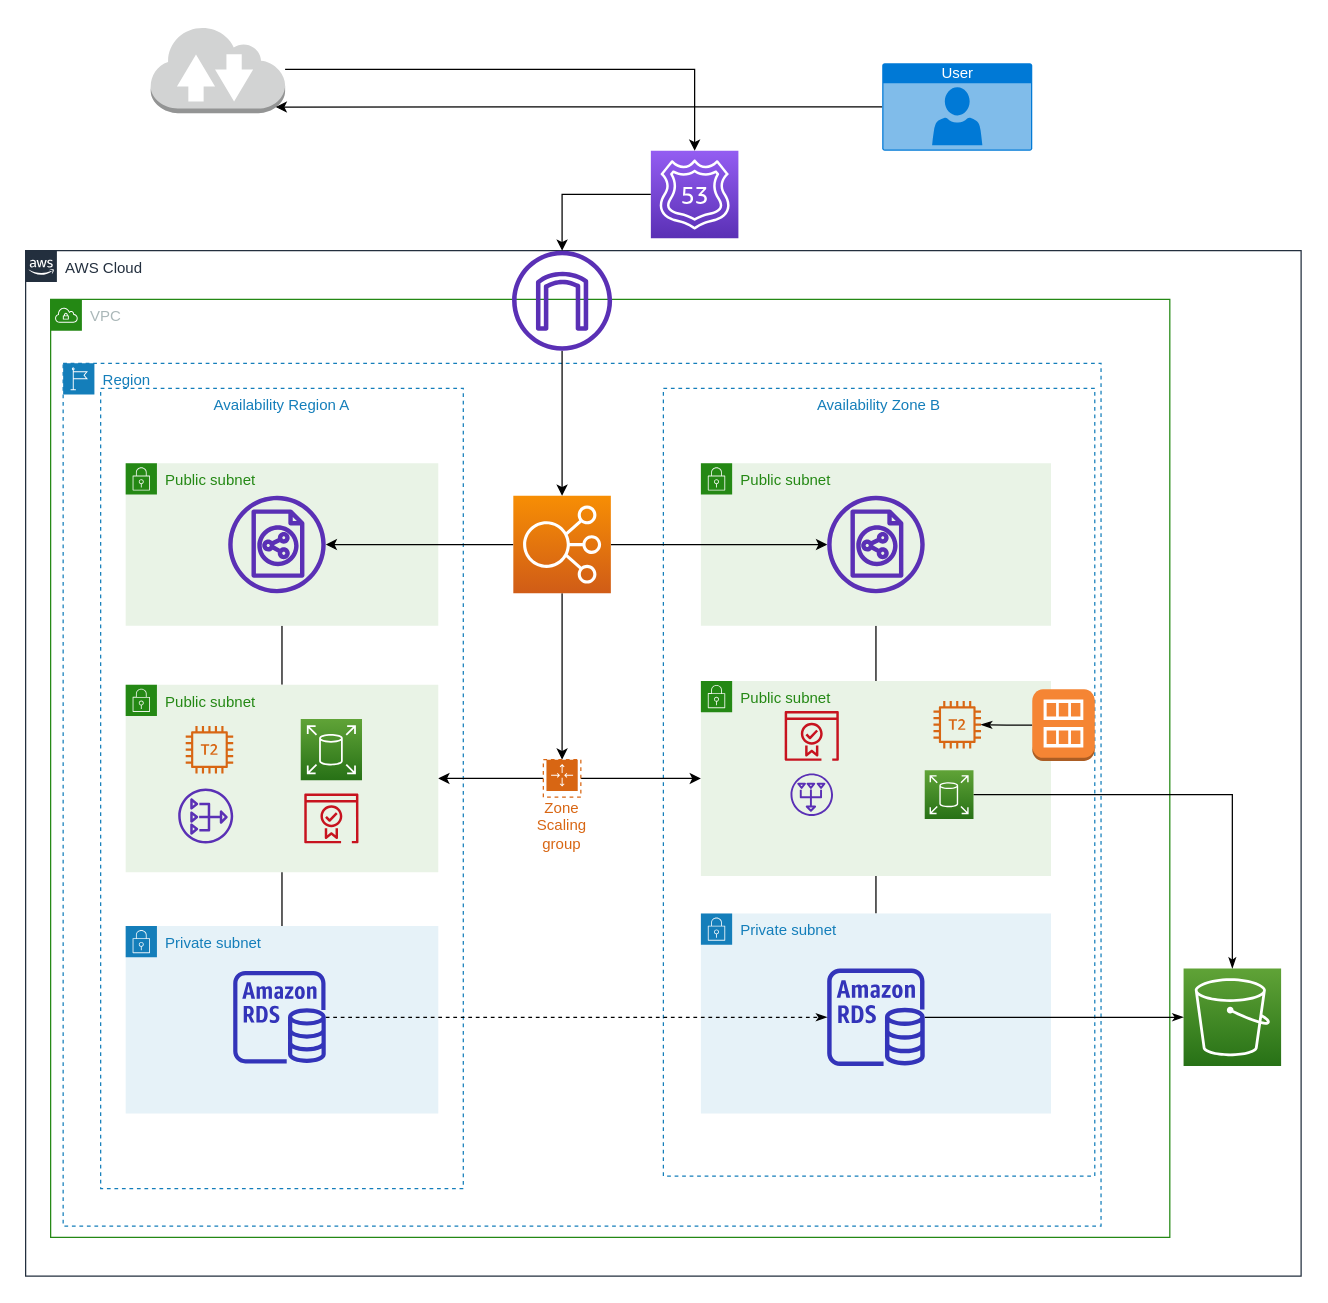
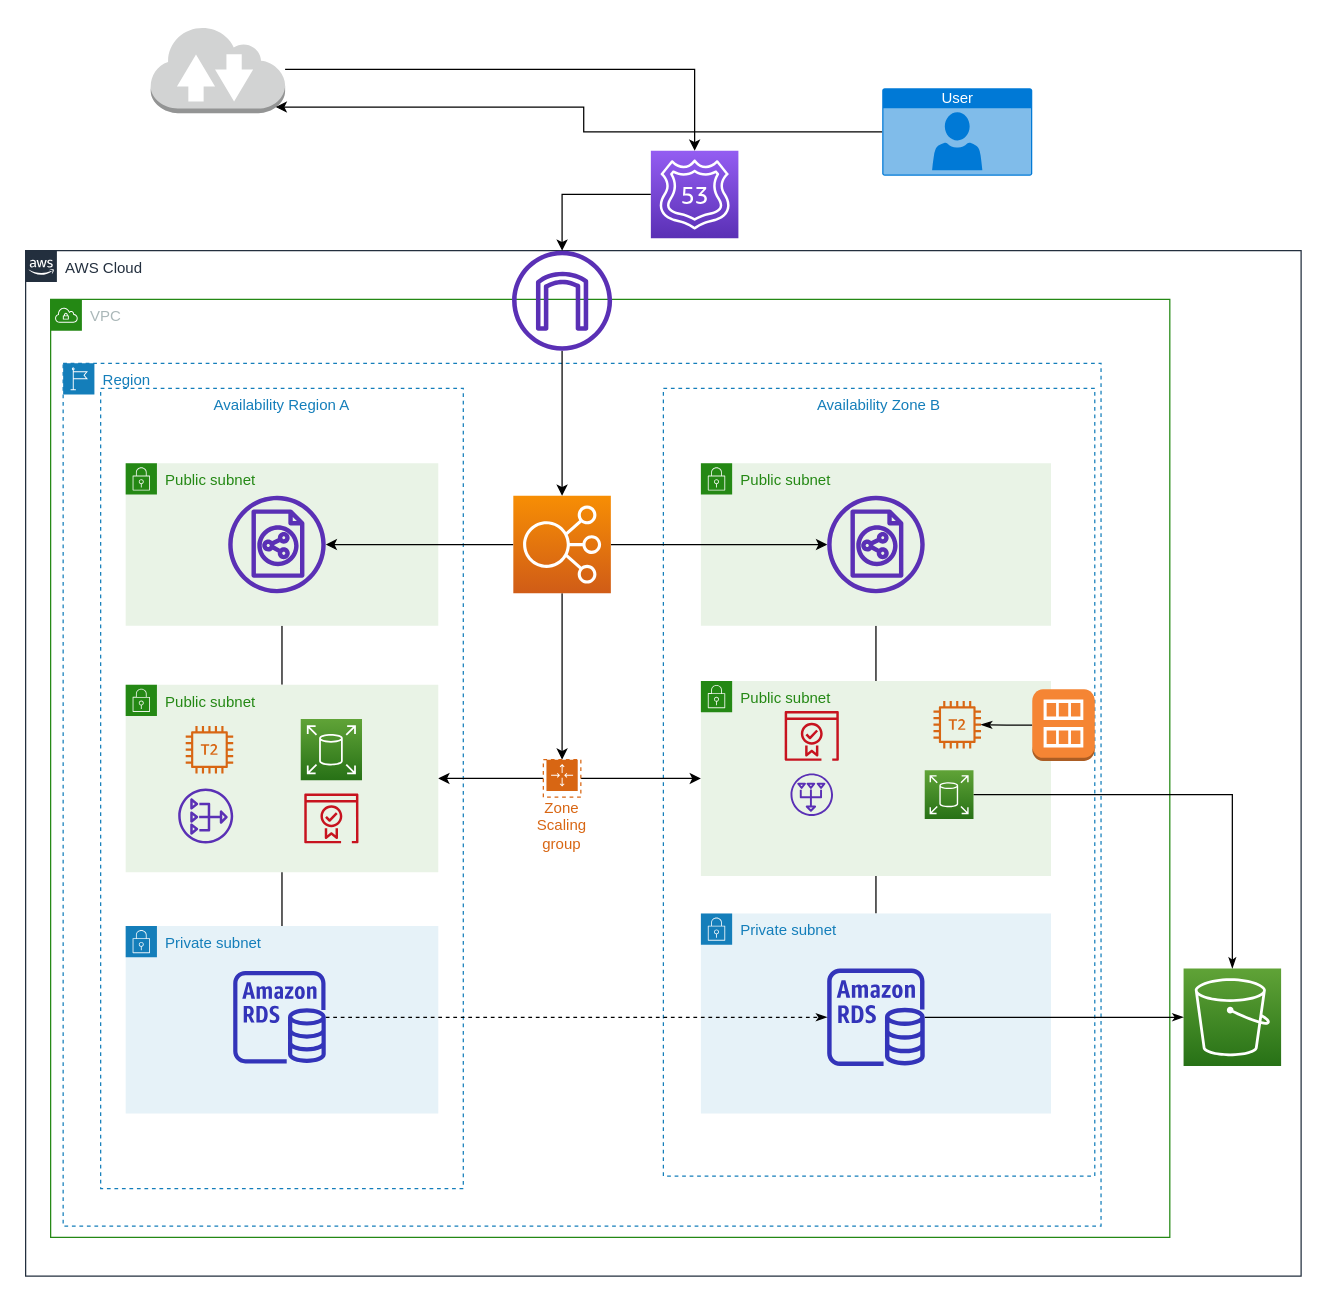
  <mxCell id="0" />
  <mxCell id="1" parent="0" />
  <mxCell id="2" value="AWS Cloud" style="points=[[0,0],[0.25,0],[0.5,0],[0.75,0],[1,0],[1,0.25],[1,0.5],[1,0.75],[1,1],[0.75,1],[0.5,1],[0.25,1],[0,1],[0,0.75],[0,0.5],[0,0.25]];outlineConnect=0;gradientColor=none;html=1;whiteSpace=wrap;fontSize=12;fontStyle=0;shape=mxgraph.aws4.group;grIcon=mxgraph.aws4.group_aws_cloud_alt;strokeColor=#232F3E;fillColor=none;verticalAlign=top;align=left;spacingLeft=30;fontColor=#232F3E;dashed=0;" vertex="1" parent="1"><mxGeometry x="20" y="200" width="1020" height="820" as="geometry" /></mxCell>
  <mxCell id="3" value="Region" style="points=[[0,0],[0.25,0],[0.5,0],[0.75,0],[1,0],[1,0.25],[1,0.5],[1,0.75],[1,1],[0.75,1],[0.5,1],[0.25,1],[0,1],[0,0.75],[0,0.5],[0,0.25]];outlineConnect=0;gradientColor=none;html=1;whiteSpace=wrap;fontSize=12;fontStyle=0;shape=mxgraph.aws4.group;grIcon=mxgraph.aws4.group_region;strokeColor=#147EBA;fillColor=none;verticalAlign=top;align=left;spacingLeft=30;fontColor=#147EBA;dashed=1;" vertex="1" parent="1"><mxGeometry x="50" y="290" width="830" height="690" as="geometry" /></mxCell>
  <mxCell id="4" value="VPC" style="points=[[0,0],[0.25,0],[0.5,0],[0.75,0],[1,0],[1,0.25],[1,0.5],[1,0.75],[1,1],[0.75,1],[0.5,1],[0.25,1],[0,1],[0,0.75],[0,0.5],[0,0.25]];outlineConnect=0;gradientColor=none;html=1;whiteSpace=wrap;fontSize=12;fontStyle=0;shape=mxgraph.aws4.group;grIcon=mxgraph.aws4.group_vpc;strokeColor=#248814;fillColor=none;verticalAlign=top;align=left;spacingLeft=30;fontColor=#AAB7B8;dashed=0;" vertex="1" parent="1"><mxGeometry x="40" y="239" width="895" height="750" as="geometry" /></mxCell>
  <mxCell id="5" value="Availability Zone B" style="fillColor=none;strokeColor=#147EBA;dashed=1;verticalAlign=top;fontStyle=0;fontColor=#147EBA;" vertex="1" parent="1"><mxGeometry x="530" y="310" width="345" height="630" as="geometry" /></mxCell>
  <mxCell id="6" value="Availability Region A" style="fillColor=none;strokeColor=#147EBA;dashed=1;verticalAlign=top;fontStyle=0;fontColor=#147EBA;" vertex="1" parent="1"><mxGeometry x="80" y="310" width="290" height="640" as="geometry" /></mxCell>
  <mxCell id="7" style="edgeStyle=orthogonalEdgeStyle;rounded=0;orthogonalLoop=1;jettySize=auto;html=1;entryX=0.5;entryY=1;entryDx=0;entryDy=0;endArrow=none;endFill=0;" edge="1" parent="1" source="8" target="11"><mxGeometry relative="1" as="geometry" /></mxCell>
  <mxCell id="8" value="Public subnet" style="points=[[0,0],[0.25,0],[0.5,0],[0.75,0],[1,0],[1,0.25],[1,0.5],[1,0.75],[1,1],[0.75,1],[0.5,1],[0.25,1],[0,1],[0,0.75],[0,0.5],[0,0.25]];outlineConnect=0;gradientColor=none;html=1;whiteSpace=wrap;fontSize=12;fontStyle=0;shape=mxgraph.aws4.group;grIcon=mxgraph.aws4.group_security_group;grStroke=0;strokeColor=#248814;fillColor=#E9F3E6;verticalAlign=top;align=left;spacingLeft=30;fontColor=#248814;dashed=0;" vertex="1" parent="1"><mxGeometry x="560" y="544" width="280" height="156" as="geometry" /></mxCell>
  <mxCell id="9" style="edgeStyle=orthogonalEdgeStyle;rounded=0;orthogonalLoop=1;jettySize=auto;html=1;entryX=0.5;entryY=1;entryDx=0;entryDy=0;endArrow=none;endFill=0;" edge="1" parent="1" source="10" target="12"><mxGeometry relative="1" as="geometry" /></mxCell>
  <mxCell id="10" value="Public subnet" style="points=[[0,0],[0.25,0],[0.5,0],[0.75,0],[1,0],[1,0.25],[1,0.5],[1,0.75],[1,1],[0.75,1],[0.5,1],[0.25,1],[0,1],[0,0.75],[0,0.5],[0,0.25]];outlineConnect=0;gradientColor=none;html=1;whiteSpace=wrap;fontSize=12;fontStyle=0;shape=mxgraph.aws4.group;grIcon=mxgraph.aws4.group_security_group;grStroke=0;strokeColor=#248814;fillColor=#E9F3E6;verticalAlign=top;align=left;spacingLeft=30;fontColor=#248814;dashed=0;" vertex="1" parent="1"><mxGeometry x="100" y="547" width="250" height="150" as="geometry" /></mxCell>
  <mxCell id="11" value="Public subnet" style="points=[[0,0],[0.25,0],[0.5,0],[0.75,0],[1,0],[1,0.25],[1,0.5],[1,0.75],[1,1],[0.75,1],[0.5,1],[0.25,1],[0,1],[0,0.75],[0,0.5],[0,0.25]];outlineConnect=0;gradientColor=none;html=1;whiteSpace=wrap;fontSize=12;fontStyle=0;shape=mxgraph.aws4.group;grIcon=mxgraph.aws4.group_security_group;grStroke=0;strokeColor=#248814;fillColor=#E9F3E6;verticalAlign=top;align=left;spacingLeft=30;fontColor=#248814;dashed=0;" vertex="1" parent="1"><mxGeometry x="560" y="370" width="280" height="130" as="geometry" /></mxCell>
  <mxCell id="12" value="Public subnet" style="points=[[0,0],[0.25,0],[0.5,0],[0.75,0],[1,0],[1,0.25],[1,0.5],[1,0.75],[1,1],[0.75,1],[0.5,1],[0.25,1],[0,1],[0,0.75],[0,0.5],[0,0.25]];outlineConnect=0;gradientColor=none;html=1;whiteSpace=wrap;fontSize=12;fontStyle=0;shape=mxgraph.aws4.group;grIcon=mxgraph.aws4.group_security_group;grStroke=0;strokeColor=#248814;fillColor=#E9F3E6;verticalAlign=top;align=left;spacingLeft=30;fontColor=#248814;dashed=0;" vertex="1" parent="1"><mxGeometry x="100" y="370" width="250" height="130" as="geometry" /></mxCell>
  <mxCell id="13" style="edgeStyle=orthogonalEdgeStyle;rounded=0;orthogonalLoop=1;jettySize=auto;html=1;exitX=0.5;exitY=0;exitDx=0;exitDy=0;entryX=0.5;entryY=1;entryDx=0;entryDy=0;endArrow=none;endFill=0;" edge="1" parent="1" source="14" target="8"><mxGeometry relative="1" as="geometry" /></mxCell>
  <mxCell id="14" value="Private subnet" style="points=[[0,0],[0.25,0],[0.5,0],[0.75,0],[1,0],[1,0.25],[1,0.5],[1,0.75],[1,1],[0.75,1],[0.5,1],[0.25,1],[0,1],[0,0.75],[0,0.5],[0,0.25]];outlineConnect=0;gradientColor=none;html=1;whiteSpace=wrap;fontSize=12;fontStyle=0;shape=mxgraph.aws4.group;grIcon=mxgraph.aws4.group_security_group;grStroke=0;strokeColor=#147EBA;fillColor=#E6F2F8;verticalAlign=top;align=left;spacingLeft=30;fontColor=#147EBA;dashed=0;" vertex="1" parent="1"><mxGeometry x="560" y="730" width="280" height="160" as="geometry" /></mxCell>
  <mxCell id="15" style="edgeStyle=orthogonalEdgeStyle;rounded=0;orthogonalLoop=1;jettySize=auto;html=1;entryX=0.5;entryY=1;entryDx=0;entryDy=0;endArrow=none;endFill=0;" edge="1" parent="1" source="16" target="10"><mxGeometry relative="1" as="geometry" /></mxCell>
  <mxCell id="16" value="Private subnet" style="points=[[0,0],[0.25,0],[0.5,0],[0.75,0],[1,0],[1,0.25],[1,0.5],[1,0.75],[1,1],[0.75,1],[0.5,1],[0.25,1],[0,1],[0,0.75],[0,0.5],[0,0.25]];outlineConnect=0;gradientColor=none;html=1;whiteSpace=wrap;fontSize=12;fontStyle=0;shape=mxgraph.aws4.group;grIcon=mxgraph.aws4.group_security_group;grStroke=0;strokeColor=#147EBA;fillColor=#E6F2F8;verticalAlign=top;align=left;spacingLeft=30;fontColor=#147EBA;dashed=0;" vertex="1" parent="1"><mxGeometry x="100" y="740" width="250" height="150" as="geometry" /></mxCell>
  <mxCell id="17" style="edgeStyle=orthogonalEdgeStyle;rounded=0;orthogonalLoop=1;jettySize=auto;html=1;endArrow=classicThin;endFill=1;" edge="1" parent="1" source="18" target="47"><mxGeometry relative="1" as="geometry" /></mxCell>
  <mxCell id="18" value="" style="outlineConnect=0;fontColor=#232F3E;gradientColor=none;fillColor=#3334B9;strokeColor=none;dashed=0;verticalLabelPosition=bottom;verticalAlign=top;align=center;html=1;fontSize=12;fontStyle=0;aspect=fixed;pointerEvents=1;shape=mxgraph.aws4.rds_instance;" vertex="1" parent="1"><mxGeometry x="661" y="774" width="78" height="78" as="geometry" /></mxCell>
  <mxCell id="19" style="edgeStyle=orthogonalEdgeStyle;rounded=0;orthogonalLoop=1;jettySize=auto;html=1;dashed=1;endArrow=classicThin;endFill=1;" edge="1" parent="1" source="20" target="18"><mxGeometry relative="1" as="geometry" /></mxCell>
  <mxCell id="20" value="" style="outlineConnect=0;fontColor=#232F3E;gradientColor=none;fillColor=#3334B9;strokeColor=none;dashed=0;verticalLabelPosition=bottom;verticalAlign=top;align=center;html=1;fontSize=12;fontStyle=0;aspect=fixed;pointerEvents=1;shape=mxgraph.aws4.rds_instance;" vertex="1" parent="1"><mxGeometry x="186" y="776" width="74" height="74" as="geometry" /></mxCell>
  <mxCell id="21" value="" style="outlineConnect=0;fontColor=#232F3E;gradientColor=none;fillColor=#D86613;strokeColor=none;dashed=0;verticalLabelPosition=bottom;verticalAlign=top;align=center;html=1;fontSize=12;fontStyle=0;aspect=fixed;pointerEvents=1;shape=mxgraph.aws4.t2_instance;" vertex="1" parent="1"><mxGeometry x="746" y="560" width="38" height="38" as="geometry" /></mxCell>
  <mxCell id="22" value="" style="outlineConnect=0;fontColor=#232F3E;gradientColor=none;fillColor=#D86613;strokeColor=none;dashed=0;verticalLabelPosition=bottom;verticalAlign=top;align=center;html=1;fontSize=12;fontStyle=0;aspect=fixed;pointerEvents=1;shape=mxgraph.aws4.t2_instance;" vertex="1" parent="1"><mxGeometry x="148" y="580" width="38" height="38" as="geometry" /></mxCell>
  <mxCell id="23" style="edgeStyle=orthogonalEdgeStyle;rounded=0;orthogonalLoop=1;jettySize=auto;html=1;" edge="1" parent="1" source="26" target="38"><mxGeometry relative="1" as="geometry" /></mxCell>
  <mxCell id="24" style="edgeStyle=orthogonalEdgeStyle;rounded=0;orthogonalLoop=1;jettySize=auto;html=1;" edge="1" parent="1" source="26" target="45"><mxGeometry relative="1" as="geometry" /></mxCell>
  <mxCell id="25" style="edgeStyle=orthogonalEdgeStyle;rounded=0;orthogonalLoop=1;jettySize=auto;html=1;" edge="1" parent="1" source="26" target="46"><mxGeometry relative="1" as="geometry" /></mxCell>
  <mxCell id="26" value="" style="points=[[0,0,0],[0.25,0,0],[0.5,0,0],[0.75,0,0],[1,0,0],[0,1,0],[0.25,1,0],[0.5,1,0],[0.75,1,0],[1,1,0],[0,0.25,0],[0,0.5,0],[0,0.75,0],[1,0.25,0],[1,0.5,0],[1,0.75,0]];outlineConnect=0;fontColor=#232F3E;gradientColor=#F78E04;gradientDirection=north;fillColor=#D05C17;strokeColor=#ffffff;dashed=0;verticalLabelPosition=bottom;verticalAlign=top;align=center;html=1;fontSize=12;fontStyle=0;aspect=fixed;shape=mxgraph.aws4.resourceIcon;resIcon=mxgraph.aws4.elastic_load_balancing;" vertex="1" parent="1"><mxGeometry x="410" y="396" width="78" height="78" as="geometry" /></mxCell>
  <mxCell id="27" style="edgeStyle=orthogonalEdgeStyle;rounded=0;orthogonalLoop=1;jettySize=auto;html=1;" edge="1" parent="1" source="28" target="26"><mxGeometry relative="1" as="geometry" /></mxCell>
  <mxCell id="28" value="" style="outlineConnect=0;fontColor=#232F3E;gradientColor=none;fillColor=#5A30B5;strokeColor=none;dashed=0;verticalLabelPosition=bottom;verticalAlign=top;align=center;html=1;fontSize=12;fontStyle=0;aspect=fixed;pointerEvents=1;shape=mxgraph.aws4.internet_gateway;" vertex="1" parent="1"><mxGeometry x="409" y="200" width="80" height="80" as="geometry" /></mxCell>
  <mxCell id="29" value="" style="outlineConnect=0;fontColor=#232F3E;gradientColor=none;fillColor=#5A30B5;strokeColor=none;dashed=0;verticalLabelPosition=bottom;verticalAlign=top;align=center;html=1;fontSize=12;fontStyle=0;aspect=fixed;pointerEvents=1;shape=mxgraph.aws4.nat_gateway;direction=south;" vertex="1" parent="1"><mxGeometry x="631.66" y="618" width="34" height="34" as="geometry" /></mxCell>
  <mxCell id="30" value="" style="outlineConnect=0;fontColor=#232F3E;gradientColor=none;fillColor=#5A30B5;strokeColor=none;dashed=0;verticalLabelPosition=bottom;verticalAlign=top;align=center;html=1;fontSize=12;fontStyle=0;aspect=fixed;pointerEvents=1;shape=mxgraph.aws4.nat_gateway;" vertex="1" parent="1"><mxGeometry x="142" y="630" width="44" height="44" as="geometry" /></mxCell>
  <mxCell id="31" value="" style="points=[[0,0,0],[0.25,0,0],[0.5,0,0],[0.75,0,0],[1,0,0],[0,1,0],[0.25,1,0],[0.5,1,0],[0.75,1,0],[1,1,0],[0,0.25,0],[0,0.5,0],[0,0.75,0],[1,0.25,0],[1,0.5,0],[1,0.75,0]];outlineConnect=0;fontColor=#232F3E;gradientColor=#60A337;gradientDirection=north;fillColor=#277116;strokeColor=#ffffff;dashed=0;verticalLabelPosition=bottom;verticalAlign=top;align=center;html=1;fontSize=12;fontStyle=0;aspect=fixed;shape=mxgraph.aws4.resourceIcon;resIcon=mxgraph.aws4.elastic_block_store;" vertex="1" parent="1"><mxGeometry x="240" y="574.5" width="49" height="49" as="geometry" /></mxCell>
  <mxCell id="32" style="edgeStyle=orthogonalEdgeStyle;rounded=0;orthogonalLoop=1;jettySize=auto;html=1;endArrow=classicThin;endFill=1;" edge="1" parent="1" source="33" target="47"><mxGeometry relative="1" as="geometry" /></mxCell>
  <mxCell id="33" value="" style="points=[[0,0,0],[0.25,0,0],[0.5,0,0],[0.75,0,0],[1,0,0],[0,1,0],[0.25,1,0],[0.5,1,0],[0.75,1,0],[1,1,0],[0,0.25,0],[0,0.5,0],[0,0.75,0],[1,0.25,0],[1,0.5,0],[1,0.75,0]];outlineConnect=0;fontColor=#232F3E;gradientColor=#60A337;gradientDirection=north;fillColor=#277116;strokeColor=#ffffff;dashed=0;verticalLabelPosition=bottom;verticalAlign=top;align=center;html=1;fontSize=12;fontStyle=0;aspect=fixed;shape=mxgraph.aws4.resourceIcon;resIcon=mxgraph.aws4.elastic_block_store;" vertex="1" parent="1"><mxGeometry x="739" y="615.5" width="39" height="39" as="geometry" /></mxCell>
  <mxCell id="34" value="" style="outlineConnect=0;fontColor=#232F3E;gradientColor=none;fillColor=#C7131F;strokeColor=none;dashed=0;verticalLabelPosition=bottom;verticalAlign=top;align=center;html=1;fontSize=12;fontStyle=0;aspect=fixed;pointerEvents=1;shape=mxgraph.aws4.certificate_manager_2;" vertex="1" parent="1"><mxGeometry x="627" y="568" width="43.33" height="40" as="geometry" /></mxCell>
  <mxCell id="35" value="" style="outlineConnect=0;fontColor=#232F3E;gradientColor=none;fillColor=#C7131F;strokeColor=none;dashed=0;verticalLabelPosition=bottom;verticalAlign=top;align=center;html=1;fontSize=12;fontStyle=0;aspect=fixed;pointerEvents=1;shape=mxgraph.aws4.certificate_manager_2;" vertex="1" parent="1"><mxGeometry x="242.84" y="634" width="43.33" height="40" as="geometry" /></mxCell>
  <mxCell id="36" style="edgeStyle=orthogonalEdgeStyle;rounded=0;orthogonalLoop=1;jettySize=auto;html=1;entryX=0;entryY=0.5;entryDx=0;entryDy=0;" edge="1" parent="1" source="38" target="8"><mxGeometry relative="1" as="geometry" /></mxCell>
  <mxCell id="37" style="edgeStyle=orthogonalEdgeStyle;rounded=0;orthogonalLoop=1;jettySize=auto;html=1;" edge="1" parent="1" source="38" target="10"><mxGeometry relative="1" as="geometry" /></mxCell>
  <mxCell id="38" value="Zone Scaling group" style="points=[[0,0],[0.25,0],[0.5,0],[0.75,0],[1,0],[1,0.25],[1,0.5],[1,0.75],[1,1],[0.75,1],[0.5,1],[0.25,1],[0,1],[0,0.75],[0,0.5],[0,0.25]];outlineConnect=0;gradientColor=none;html=1;whiteSpace=wrap;fontSize=12;fontStyle=0;shape=mxgraph.aws4.groupCenter;grIcon=mxgraph.aws4.group_auto_scaling_group;grStroke=1;strokeColor=#D86613;fillColor=none;verticalAlign=top;align=center;fontColor=#D86613;dashed=1;spacingTop=25;" vertex="1" parent="1"><mxGeometry x="434" y="607" width="30" height="30" as="geometry" /></mxCell>
  <mxCell id="39" style="edgeStyle=orthogonalEdgeStyle;rounded=0;orthogonalLoop=1;jettySize=auto;html=1;" edge="1" parent="1" source="40" target="28"><mxGeometry relative="1" as="geometry" /></mxCell>
  <mxCell id="40" value="" style="points=[[0,0,0],[0.25,0,0],[0.5,0,0],[0.75,0,0],[1,0,0],[0,1,0],[0.25,1,0],[0.5,1,0],[0.75,1,0],[1,1,0],[0,0.25,0],[0,0.5,0],[0,0.75,0],[1,0.25,0],[1,0.5,0],[1,0.75,0]];outlineConnect=0;fontColor=#232F3E;gradientColor=#945DF2;gradientDirection=north;fillColor=#5A30B5;strokeColor=#ffffff;dashed=0;verticalLabelPosition=bottom;verticalAlign=top;align=center;html=1;fontSize=12;fontStyle=0;aspect=fixed;shape=mxgraph.aws4.resourceIcon;resIcon=mxgraph.aws4.route_53;" vertex="1" parent="1"><mxGeometry x="520" y="120" width="70" height="70" as="geometry" /></mxCell>
  <mxCell id="41" style="edgeStyle=orthogonalEdgeStyle;rounded=0;orthogonalLoop=1;jettySize=auto;html=1;" edge="1" parent="1" source="42" target="40"><mxGeometry relative="1" as="geometry" /></mxCell>
  <mxCell id="42" value="" style="outlineConnect=0;dashed=0;verticalLabelPosition=bottom;verticalAlign=top;align=center;html=1;shape=mxgraph.aws3.internet_2;fillColor=#D2D3D3;gradientColor=none;" vertex="1" parent="1"><mxGeometry x="120" y="20" width="107.5" height="70" as="geometry" /></mxCell>
  <mxCell id="43" style="edgeStyle=orthogonalEdgeStyle;rounded=0;orthogonalLoop=1;jettySize=auto;html=1;entryX=0.93;entryY=0.93;entryDx=0;entryDy=0;entryPerimeter=0;" edge="1" parent="1" source="44" target="42"><mxGeometry relative="1" as="geometry" /></mxCell>
- <mxCell id="44" value="User" style="html=1;strokeColor=none;fillColor=#0079D6;labelPosition=center;verticalLabelPosition=middle;verticalAlign=top;align=center;fontSize=12;outlineConnect=0;spacingTop=-6;fontColor=#FFFFFF;shape=mxgraph.sitemap.user;" vertex="1" parent="1"><mxGeometry x="705" y="50" width="120" height="70" as="geometry" /></mxCell>
+ <mxCell id="44" value="User" style="html=1;strokeColor=none;fillColor=#0079D6;labelPosition=center;verticalLabelPosition=middle;verticalAlign=top;align=center;fontSize=12;outlineConnect=0;spacingTop=-6;fontColor=#FFFFFF;shape=mxgraph.sitemap.user;" vertex="1" parent="1"><mxGeometry x="705" y="70" width="120" height="70" as="geometry" /></mxCell>
  <mxCell id="45" value="" style="outlineConnect=0;fontColor=#232F3E;gradientColor=none;fillColor=#5A30B5;strokeColor=none;dashed=0;verticalLabelPosition=bottom;verticalAlign=top;align=center;html=1;fontSize=12;fontStyle=0;aspect=fixed;pointerEvents=1;shape=mxgraph.aws4.classic_load_balancer;" vertex="1" parent="1"><mxGeometry x="182" y="396" width="78" height="78" as="geometry" /></mxCell>
  <mxCell id="46" value="" style="outlineConnect=0;fontColor=#232F3E;gradientColor=none;fillColor=#5A30B5;strokeColor=none;dashed=0;verticalLabelPosition=bottom;verticalAlign=top;align=center;html=1;fontSize=12;fontStyle=0;aspect=fixed;pointerEvents=1;shape=mxgraph.aws4.classic_load_balancer;" vertex="1" parent="1"><mxGeometry x="661" y="396" width="78" height="78" as="geometry" /></mxCell>
  <mxCell id="47" value="" style="points=[[0,0,0],[0.25,0,0],[0.5,0,0],[0.75,0,0],[1,0,0],[0,1,0],[0.25,1,0],[0.5,1,0],[0.75,1,0],[1,1,0],[0,0.25,0],[0,0.5,0],[0,0.75,0],[1,0.25,0],[1,0.5,0],[1,0.75,0]];outlineConnect=0;fontColor=#232F3E;gradientColor=#60A337;gradientDirection=north;fillColor=#277116;strokeColor=#ffffff;dashed=0;verticalLabelPosition=bottom;verticalAlign=top;align=center;html=1;fontSize=12;fontStyle=0;aspect=fixed;shape=mxgraph.aws4.resourceIcon;resIcon=mxgraph.aws4.s3;" vertex="1" parent="1"><mxGeometry x="946" y="774" width="78" height="78" as="geometry" /></mxCell>
  <mxCell id="48" style="edgeStyle=orthogonalEdgeStyle;rounded=0;orthogonalLoop=1;jettySize=auto;html=1;endArrow=classicThin;endFill=1;" edge="1" parent="1" source="49" target="21"><mxGeometry relative="1" as="geometry" /></mxCell>
  <mxCell id="49" value="" style="outlineConnect=0;dashed=0;verticalLabelPosition=bottom;verticalAlign=top;align=center;html=1;shape=mxgraph.aws3.ami;fillColor=#F58534;gradientColor=none;" vertex="1" parent="1"><mxGeometry x="825" y="550.75" width="50" height="57.25" as="geometry" /></mxCell>
